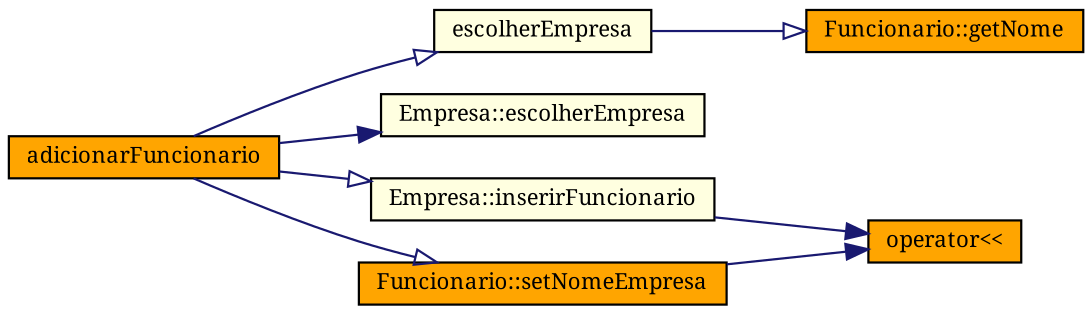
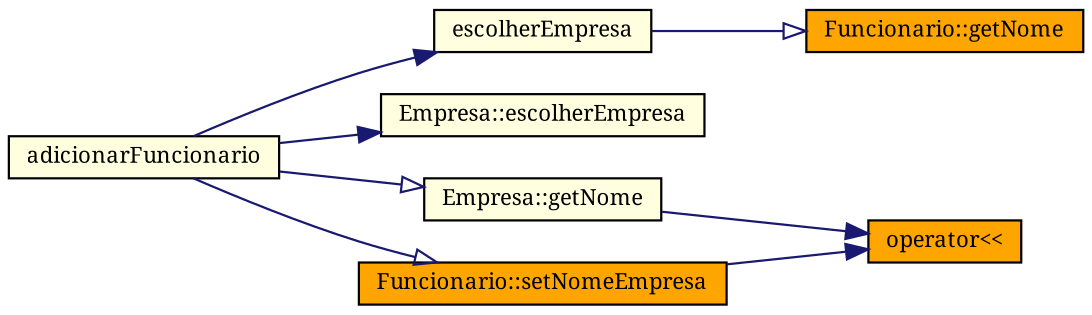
  digraph {
    fontname="Noto Serif"
    rankdir=LR
    node [color=black fillcolor=lightyellow fontname="Noto Serif" fontsize=10 shape=record style=filled]
    edge [arrowhead=normal color=midnightblue fontname="Noto Serif" fontsize=10 labelfontname=Helvetica labelfontsize=10 style=solid]
-   n1 [fillcolor=orange fontcolor=black height=0.2 label=adicionarFuncionario width=0.4]
+   n1 [fontcolor=black height=0.2 label=adicionarFuncionario width=0.4]
    n2 [height=0.2 label=escolherEmpresa width=0.4]
    n3 [height=0.2 label="Empresa::escolherEmpresa" width=0.4]
-   n4 [height=0.2 label="Empresa::inserirFuncionario" width=0.4]
+   n4 [height=0.2 label="Empresa::getNome" width=0.4]
    n5 [fillcolor=orange height=0.2 label="Funcionario::setNomeEmpresa" width=0.4]
    n6 [fillcolor=orange height=0.2 label="Funcionario::getNome" width=0.4]
    n7 [fillcolor=orange height=0.2 label="operator\<\<" width=0.4]
-   n1 -> n2 [arrowhead=onormal]
+   n1 -> n2
    n1 -> n3
    n1 -> n4 [arrowhead=onormal]
    n1 -> n5 [arrowhead=onormal]
    n2 -> n6 [arrowhead=onormal]
    n4 -> n7
    n5 -> n7
  }
